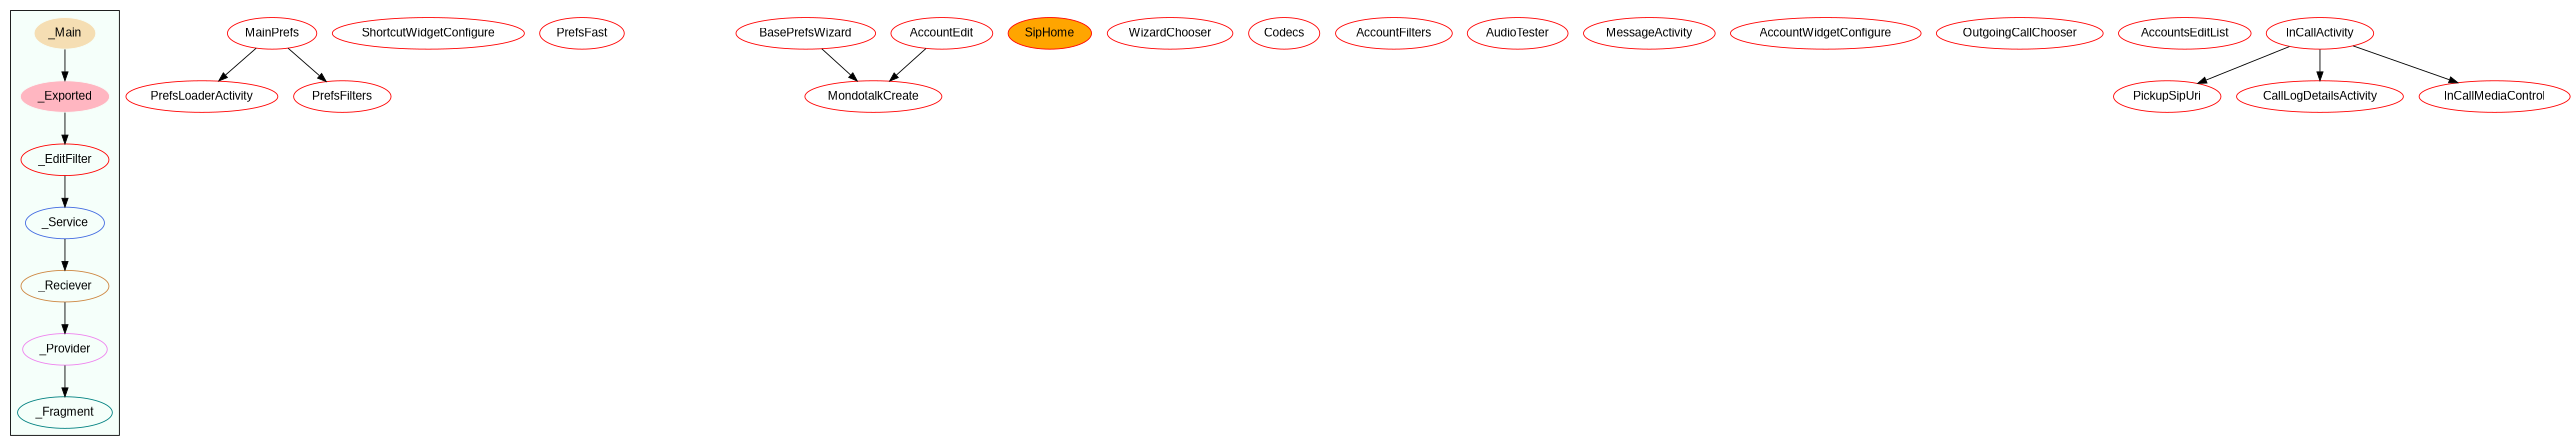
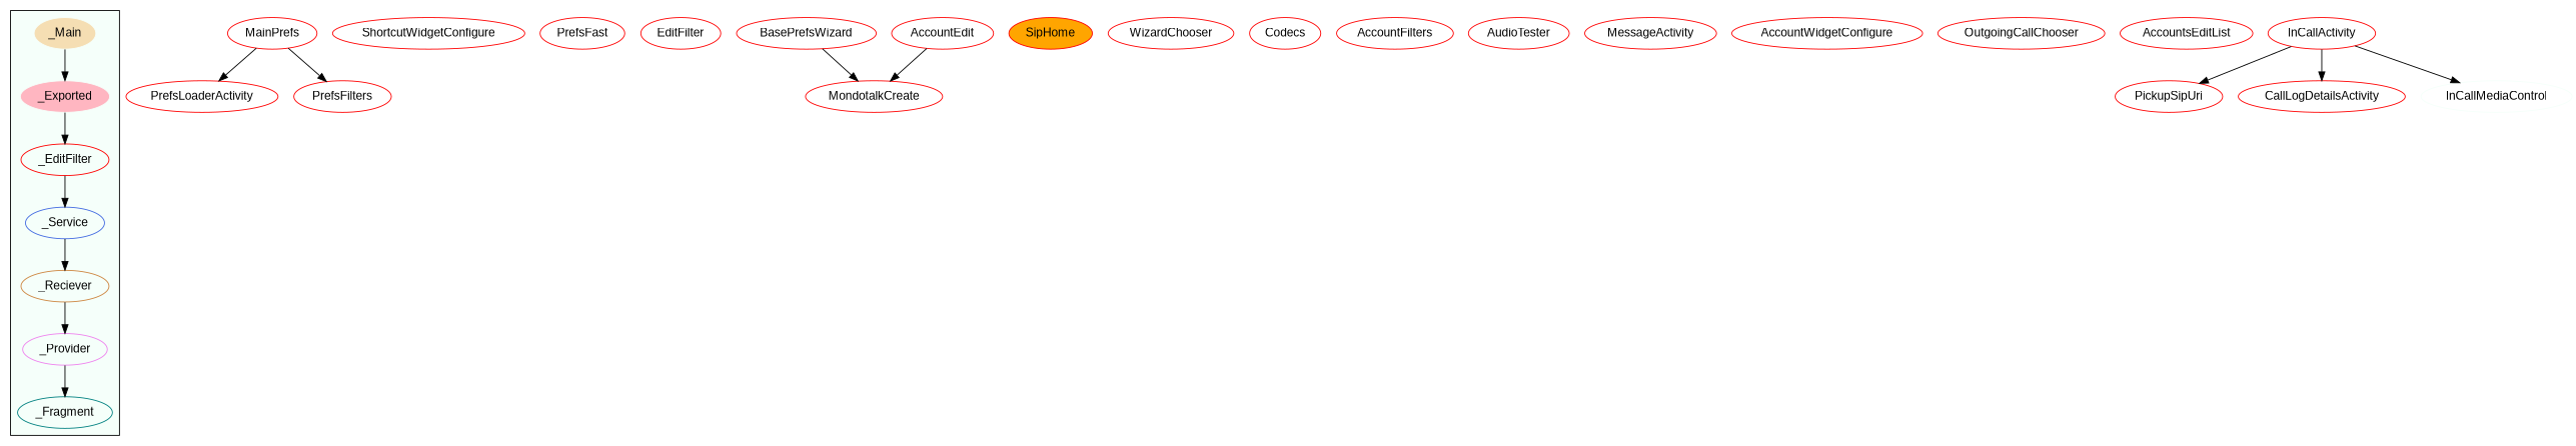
  digraph {
    fontname="Liberation Sans"
    node [color=red fontname="Liberation Sans"]
    edge [fontname="Liberation Sans"]
    n1 [label=_EditFilter]
    _Service [color=royalblue]
    _Reciever [color=peru]
    _Provider [color=violet]
    _Fragment [color=teal]
    _Main [color=mintcream fillcolor=wheat style=filled]
    _Exported [color=mintcream fillcolor=lightpink style=filled]
    MainPrefs
    PrefsLoaderActivity
    PrefsFilters
    ShortcutWidgetConfigure
    PrefsFast
+   EditFilter
    BasePrefsWizard
    MondotalkCreate
    SipHome [fillcolor=orange style=filled]
    WizardChooser
    Codecs
    AccountFilters
    AudioTester
    MessageActivity
    AccountWidgetConfigure
    OutgoingCallChooser
    AccountEdit
    AccountsEditList
    InCallActivity
    PickupSipUri
    CallLogDetailsActivity
-   InCallMediaControl
+   InCallMediaControl [color=mintcream]
    subgraph cluster_1 {
      bgcolor=mintcream
      n1
      _Service
      _Reciever
      _Provider
      _Fragment
      _Main
      _Exported
    }
    n1 -> _Service
    _Service -> _Reciever
    _Reciever -> _Provider
    _Provider -> _Fragment
    _Main -> _Exported
    _Exported -> n1
    MainPrefs -> PrefsLoaderActivity
    MainPrefs -> PrefsFilters
    BasePrefsWizard -> MondotalkCreate
    AccountEdit -> MondotalkCreate
    InCallActivity -> PickupSipUri
    InCallActivity -> CallLogDetailsActivity
    InCallActivity -> InCallMediaControl
  }
